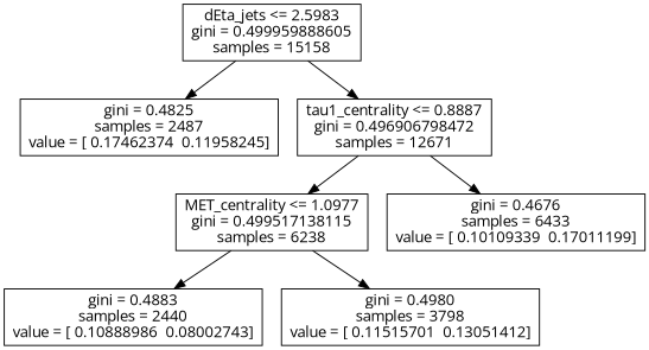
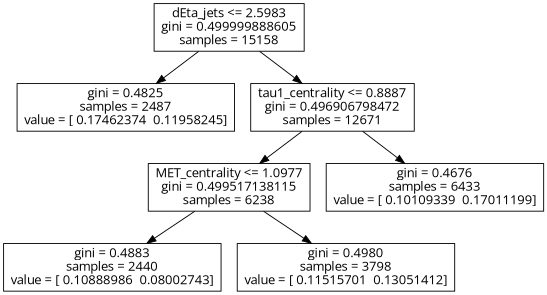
  digraph {
    fontname="Open Sans"
    node [shape=box fontname="Open Sans"]
    edge [fontname="Open Sans"]
-   n1 [label="dEta_jets <= 2.5983\ngini = 0.499959888605\nsamples = 15158"]
+   n1 [label="dEta_jets <= 2.5983\ngini = 0.499999888605\nsamples = 15158"]
    n2 [label="gini = 0.4825\nsamples = 2487\nvalue = [ 0.17462374  0.11958245]"]
    n3 [label="tau1_centrality <= 0.8887\ngini = 0.496906798472\nsamples = 12671"]
    n4 [label="MET_centrality <= 1.0977\ngini = 0.499517138115\nsamples = 6238"]
    n5 [label="gini = 0.4676\nsamples = 6433\nvalue = [ 0.10109339  0.17011199]"]
    n6 [label="gini = 0.4883\nsamples = 2440\nvalue = [ 0.10888986  0.08002743]"]
    n7 [label="gini = 0.4980\nsamples = 3798\nvalue = [ 0.11515701  0.13051412]"]
    n1 -> n2
    n1 -> n3
    n3 -> n4
    n3 -> n5
    n4 -> n6
    n4 -> n7
  }
